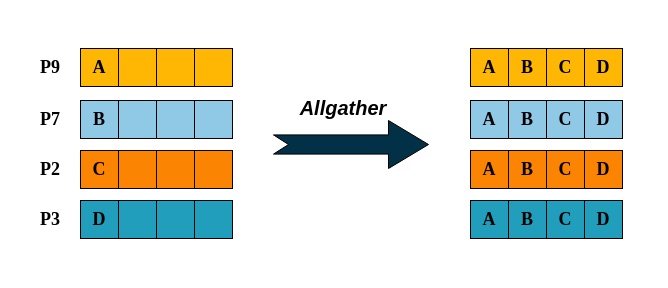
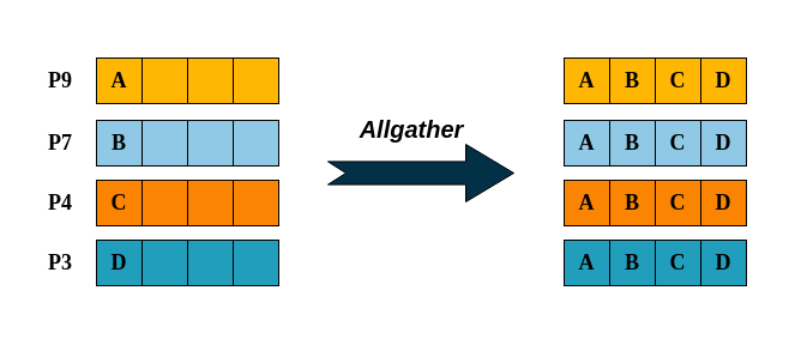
  <mxCell id="0" />
  <mxCell id="1" parent="0" />
  <mxCell id="2" value="" style="rounded=0;whiteSpace=wrap;html=1;strokeColor=none;fillColor=none;" parent="1" vertex="1"><mxGeometry x="24" y="20" width="622" height="246" as="geometry" /></mxCell>
  <mxCell id="3" value="&lt;font style=&quot;font-size: 18px;&quot; face=&quot;Times New Roman&quot;&gt;&lt;b&gt;P9&lt;/b&gt;&lt;/font&gt;" style="text;html=1;strokeColor=none;fillColor=none;align=center;verticalAlign=middle;whiteSpace=wrap;rounded=0;fontColor=default;" parent="1" vertex="1"><mxGeometry x="20" y="52" width="60" height="30" as="geometry" /></mxCell>
  <mxCell id="4" value="&lt;font style=&quot;font-size: 18px;&quot; face=&quot;Times New Roman&quot;&gt;&lt;b&gt;P7&lt;/b&gt;&lt;/font&gt;" style="text;html=1;strokeColor=none;fillColor=none;align=center;verticalAlign=middle;whiteSpace=wrap;rounded=0;fontColor=default;" parent="1" vertex="1"><mxGeometry x="20" y="104" width="60" height="30" as="geometry" /></mxCell>
- <mxCell id="5" value="&lt;font style=&quot;font-size: 18px;&quot; face=&quot;Times New Roman&quot;&gt;&lt;b&gt;P2&lt;/b&gt;&lt;/font&gt;" style="text;html=1;strokeColor=none;fillColor=none;align=center;verticalAlign=middle;whiteSpace=wrap;rounded=0;fontColor=default;" parent="1" vertex="1"><mxGeometry x="20" y="154" width="60" height="30" as="geometry" /></mxCell>
+ <mxCell id="5" value="&lt;font style=&quot;font-size: 18px;&quot; face=&quot;Times New Roman&quot;&gt;&lt;b&gt;P4&lt;/b&gt;&lt;/font&gt;" style="text;html=1;strokeColor=none;fillColor=none;align=center;verticalAlign=middle;whiteSpace=wrap;rounded=0;fontColor=default;" parent="1" vertex="1"><mxGeometry x="20" y="154" width="60" height="30" as="geometry" /></mxCell>
  <mxCell id="6" value="&lt;font style=&quot;font-size: 18px;&quot; face=&quot;Times New Roman&quot;&gt;&lt;b&gt;P3&lt;/b&gt;&lt;/font&gt;" style="text;html=1;strokeColor=none;fillColor=none;align=center;verticalAlign=middle;whiteSpace=wrap;rounded=0;fontColor=default;" parent="1" vertex="1"><mxGeometry x="20" y="204" width="60" height="30" as="geometry" /></mxCell>
  <mxCell id="7" value="" style="html=1;shadow=0;dashed=0;align=center;verticalAlign=middle;shape=mxgraph.arrows2.arrow;dy=0.6;dx=40;notch=15;fillColor=#023047;" parent="1" vertex="1"><mxGeometry x="273" y="120" width="155" height="48" as="geometry" /></mxCell>
  <mxCell id="8" value="&lt;font style=&quot;font-size: 20px;&quot;&gt;&lt;b style=&quot;&quot;&gt;&lt;i&gt;Allgather&lt;/i&gt;&lt;/b&gt;&lt;/font&gt;" style="text;html=1;strokeColor=none;fillColor=none;align=center;verticalAlign=middle;whiteSpace=wrap;rounded=0;" parent="1" vertex="1"><mxGeometry x="276" y="92" width="134" height="30" as="geometry" /></mxCell>
  <mxCell id="9" value="&lt;font style=&quot;font-size: 18px;&quot; face=&quot;Times New Roman&quot;&gt;&lt;b&gt;A&lt;/b&gt;&lt;/font&gt;" style="whiteSpace=wrap;html=1;aspect=fixed;fillColor=#FFB703;" parent="1" vertex="1"><mxGeometry x="470" y="48" width="38" height="38" as="geometry" /></mxCell>
  <mxCell id="10" value="&lt;b style=&quot;border-color: var(--border-color); font-family: &amp;quot;Times New Roman&amp;quot;; font-size: 18px;&quot;&gt;B&lt;/b&gt;" style="whiteSpace=wrap;html=1;aspect=fixed;fillColor=#FFB703;" parent="1" vertex="1"><mxGeometry x="508" y="48" width="38" height="38" as="geometry" /></mxCell>
  <mxCell id="11" value="&lt;b style=&quot;border-color: var(--border-color); font-family: &amp;quot;Times New Roman&amp;quot;; font-size: 18px;&quot;&gt;C&lt;/b&gt;" style="whiteSpace=wrap;html=1;aspect=fixed;fillColor=#FFB703;" parent="1" vertex="1"><mxGeometry x="546" y="48" width="38" height="38" as="geometry" /></mxCell>
  <mxCell id="12" value="&lt;b style=&quot;border-color: var(--border-color); font-family: &amp;quot;Times New Roman&amp;quot;; font-size: 18px;&quot;&gt;D&lt;/b&gt;" style="whiteSpace=wrap;html=1;aspect=fixed;fillColor=#FFB703;" parent="1" vertex="1"><mxGeometry x="584" y="48" width="38" height="38" as="geometry" /></mxCell>
  <mxCell id="13" value="&lt;b style=&quot;border-color: var(--border-color); font-family: &amp;quot;Times New Roman&amp;quot;; font-size: 18px;&quot;&gt;A&lt;/b&gt;" style="whiteSpace=wrap;html=1;aspect=fixed;fillColor=#90C9E6;" parent="1" vertex="1"><mxGeometry x="470" y="100" width="38" height="38" as="geometry" /></mxCell>
  <mxCell id="14" value="&lt;b style=&quot;border-color: var(--border-color); font-family: &amp;quot;Times New Roman&amp;quot;; font-size: 18px;&quot;&gt;B&lt;/b&gt;" style="whiteSpace=wrap;html=1;aspect=fixed;fillColor=#90C9E6;" parent="1" vertex="1"><mxGeometry x="508" y="100" width="38" height="38" as="geometry" /></mxCell>
  <mxCell id="15" value="&lt;b style=&quot;border-color: var(--border-color); font-family: &amp;quot;Times New Roman&amp;quot;; font-size: 18px;&quot;&gt;C&lt;/b&gt;" style="whiteSpace=wrap;html=1;aspect=fixed;fillColor=#90C9E6;" parent="1" vertex="1"><mxGeometry x="546" y="100" width="38" height="38" as="geometry" /></mxCell>
  <mxCell id="16" value="&lt;b style=&quot;border-color: var(--border-color); font-family: &amp;quot;Times New Roman&amp;quot;; font-size: 18px;&quot;&gt;D&lt;/b&gt;" style="whiteSpace=wrap;html=1;aspect=fixed;fillColor=#90C9E6;" parent="1" vertex="1"><mxGeometry x="584" y="100" width="38" height="38" as="geometry" /></mxCell>
  <mxCell id="17" value="&lt;b style=&quot;border-color: var(--border-color); font-family: &amp;quot;Times New Roman&amp;quot;; font-size: 18px;&quot;&gt;A&lt;/b&gt;" style="whiteSpace=wrap;html=1;aspect=fixed;fillColor=#FB8402;" parent="1" vertex="1"><mxGeometry x="470" y="150" width="38" height="38" as="geometry" /></mxCell>
  <mxCell id="18" value="&lt;b style=&quot;border-color: var(--border-color); font-family: &amp;quot;Times New Roman&amp;quot;; font-size: 18px;&quot;&gt;B&lt;/b&gt;" style="whiteSpace=wrap;html=1;aspect=fixed;fillColor=#FB8402;" parent="1" vertex="1"><mxGeometry x="508" y="150" width="38" height="38" as="geometry" /></mxCell>
  <mxCell id="19" value="&lt;b style=&quot;border-color: var(--border-color); font-family: &amp;quot;Times New Roman&amp;quot;; font-size: 18px;&quot;&gt;C&lt;/b&gt;" style="whiteSpace=wrap;html=1;aspect=fixed;fillColor=#FB8402;" parent="1" vertex="1"><mxGeometry x="546" y="150" width="38" height="38" as="geometry" /></mxCell>
  <mxCell id="20" value="&lt;b style=&quot;border-color: var(--border-color); font-family: &amp;quot;Times New Roman&amp;quot;; font-size: 18px;&quot;&gt;D&lt;/b&gt;" style="whiteSpace=wrap;html=1;aspect=fixed;fillColor=#FB8402;" parent="1" vertex="1"><mxGeometry x="584" y="150" width="38" height="38" as="geometry" /></mxCell>
  <mxCell id="21" value="&lt;b style=&quot;border-color: var(--border-color); font-family: &amp;quot;Times New Roman&amp;quot;; font-size: 18px;&quot;&gt;A&lt;/b&gt;" style="whiteSpace=wrap;html=1;aspect=fixed;fillColor=#219EBC;" parent="1" vertex="1"><mxGeometry x="470" y="200" width="38" height="38" as="geometry" /></mxCell>
  <mxCell id="22" value="&lt;b style=&quot;border-color: var(--border-color); font-family: &amp;quot;Times New Roman&amp;quot;; font-size: 18px;&quot;&gt;B&lt;/b&gt;" style="whiteSpace=wrap;html=1;aspect=fixed;fillColor=#219EBC;" parent="1" vertex="1"><mxGeometry x="508" y="200" width="38" height="38" as="geometry" /></mxCell>
  <mxCell id="23" value="&lt;b style=&quot;border-color: var(--border-color); font-family: &amp;quot;Times New Roman&amp;quot;; font-size: 18px;&quot;&gt;C&lt;/b&gt;" style="whiteSpace=wrap;html=1;aspect=fixed;fillColor=#219EBC;" parent="1" vertex="1"><mxGeometry x="546" y="200" width="38" height="38" as="geometry" /></mxCell>
  <mxCell id="24" value="&lt;b style=&quot;border-color: var(--border-color); font-family: &amp;quot;Times New Roman&amp;quot;; font-size: 18px;&quot;&gt;D&lt;/b&gt;" style="whiteSpace=wrap;html=1;aspect=fixed;fillColor=#219EBC;" parent="1" vertex="1"><mxGeometry x="584" y="200" width="38" height="38" as="geometry" /></mxCell>
  <mxCell id="25" value="&lt;font style=&quot;font-size: 18px;&quot; face=&quot;Times New Roman&quot;&gt;&lt;b&gt;A&lt;/b&gt;&lt;/font&gt;" style="whiteSpace=wrap;html=1;aspect=fixed;fillColor=#FFB703;" parent="1" vertex="1"><mxGeometry x="80" y="48" width="38" height="38" as="geometry" /></mxCell>
  <mxCell id="26" value="" style="whiteSpace=wrap;html=1;aspect=fixed;fillColor=#FFB703;" parent="1" vertex="1"><mxGeometry x="118" y="48" width="38" height="38" as="geometry" /></mxCell>
  <mxCell id="27" value="" style="whiteSpace=wrap;html=1;aspect=fixed;fillColor=#FFB703;" parent="1" vertex="1"><mxGeometry x="156" y="48" width="38" height="38" as="geometry" /></mxCell>
  <mxCell id="28" value="" style="whiteSpace=wrap;html=1;aspect=fixed;fillColor=#FFB703;" parent="1" vertex="1"><mxGeometry x="194" y="48" width="38" height="38" as="geometry" /></mxCell>
  <mxCell id="29" value="&lt;b style=&quot;border-color: var(--border-color); font-family: &amp;quot;Times New Roman&amp;quot;; font-size: 18px;&quot;&gt;B&lt;/b&gt;" style="whiteSpace=wrap;html=1;aspect=fixed;fillColor=#90C9E6;" parent="1" vertex="1"><mxGeometry x="80" y="100" width="38" height="38" as="geometry" /></mxCell>
  <mxCell id="30" value="" style="whiteSpace=wrap;html=1;aspect=fixed;fillColor=#90C9E6;" parent="1" vertex="1"><mxGeometry x="118" y="100" width="38" height="38" as="geometry" /></mxCell>
  <mxCell id="31" value="" style="whiteSpace=wrap;html=1;aspect=fixed;fillColor=#90C9E6;" parent="1" vertex="1"><mxGeometry x="156" y="100" width="38" height="38" as="geometry" /></mxCell>
  <mxCell id="32" value="" style="whiteSpace=wrap;html=1;aspect=fixed;fillColor=#90C9E6;" parent="1" vertex="1"><mxGeometry x="194" y="100" width="38" height="38" as="geometry" /></mxCell>
  <mxCell id="33" value="&lt;b style=&quot;border-color: var(--border-color); font-family: &amp;quot;Times New Roman&amp;quot;; font-size: 18px;&quot;&gt;C&lt;/b&gt;" style="whiteSpace=wrap;html=1;aspect=fixed;fillColor=#FB8402;" parent="1" vertex="1"><mxGeometry x="80" y="150" width="38" height="38" as="geometry" /></mxCell>
  <mxCell id="34" value="" style="whiteSpace=wrap;html=1;aspect=fixed;fillColor=#FB8402;" parent="1" vertex="1"><mxGeometry x="118" y="150" width="38" height="38" as="geometry" /></mxCell>
  <mxCell id="35" value="" style="whiteSpace=wrap;html=1;aspect=fixed;fillColor=#FB8402;" parent="1" vertex="1"><mxGeometry x="156" y="150" width="38" height="38" as="geometry" /></mxCell>
  <mxCell id="36" value="" style="whiteSpace=wrap;html=1;aspect=fixed;fillColor=#FB8402;" parent="1" vertex="1"><mxGeometry x="194" y="150" width="38" height="38" as="geometry" /></mxCell>
  <mxCell id="37" value="&lt;b style=&quot;border-color: var(--border-color); font-family: &amp;quot;Times New Roman&amp;quot;; font-size: 18px;&quot;&gt;D&lt;/b&gt;" style="whiteSpace=wrap;html=1;aspect=fixed;fillColor=#219EBC;" parent="1" vertex="1"><mxGeometry x="80" y="200" width="38" height="38" as="geometry" /></mxCell>
  <mxCell id="38" value="" style="whiteSpace=wrap;html=1;aspect=fixed;fillColor=#219EBC;" parent="1" vertex="1"><mxGeometry x="118" y="200" width="38" height="38" as="geometry" /></mxCell>
  <mxCell id="39" value="" style="whiteSpace=wrap;html=1;aspect=fixed;fillColor=#219EBC;" parent="1" vertex="1"><mxGeometry x="156" y="200" width="38" height="38" as="geometry" /></mxCell>
  <mxCell id="40" value="" style="whiteSpace=wrap;html=1;aspect=fixed;fillColor=#219EBC;" parent="1" vertex="1"><mxGeometry x="194" y="200" width="38" height="38" as="geometry" /></mxCell>
